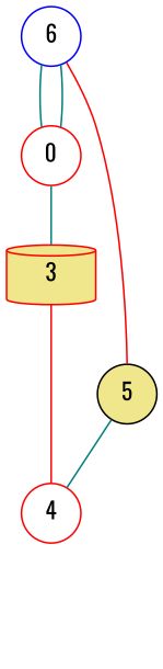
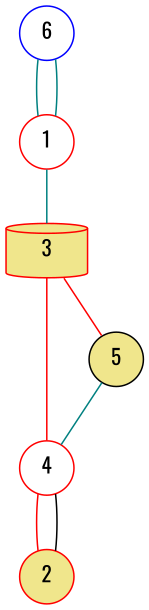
  graph {
    fontname=Oswald
    node [color=red fillcolor=white fontname=Oswald shape=circle style=filled]
    edge [color=teal fontname=Oswald]
    6 [color=blue]
-   1 [label=0]
+   1
    3 [fillcolor=khaki shape=cylinder]
    5 [fillcolor=khaki color=""]
    4
+   2 [fillcolor=khaki]
    6 -- 1
    1 -- 6
    1 -- 3 [weight=2]
-   6 -- 5 [color=red]
+   3 -- 5 [color=red]
    3 -- 4 [color=red weight=2]
    5 -- 4
+   4 -- 2 [color=red]
+   2 -- 4 [color=black]
  }
